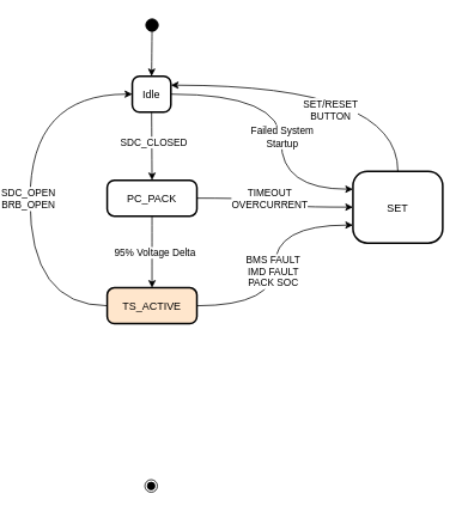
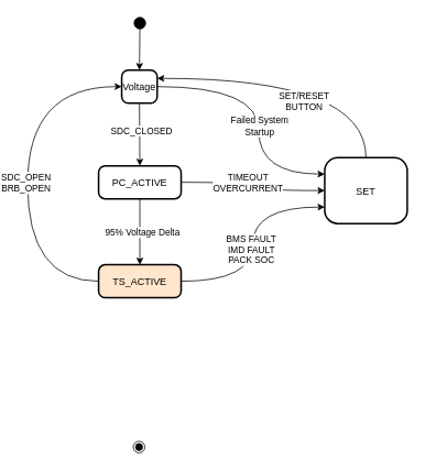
  <mxCell id="0" />
  <mxCell id="1" parent="0" />
  <mxCell id="2" value="" style="ellipse;fillColor=strokeColor;" parent="1" vertex="1"><mxGeometry x="149" y="20" width="14" height="14" as="geometry" /></mxCell>
  <mxCell id="3" style="edgeStyle=orthogonalEdgeStyle;shape=connector;curved=1;rounded=0;orthogonalLoop=1;jettySize=auto;html=1;exitX=1;exitY=0.5;exitDx=0;exitDy=0;entryX=0;entryY=0.25;entryDx=0;entryDy=0;strokeColor=default;align=center;verticalAlign=middle;fontFamily=Helvetica;fontSize=11;fontColor=default;labelBackgroundColor=default;endArrow=classic;" edge="1" parent="1" source="5" target="23"><mxGeometry relative="1" as="geometry"><Array as="points"><mxPoint x="300" y="104" /><mxPoint x="300" y="210" /></Array></mxGeometry></mxCell>
  <mxCell id="4" value="Failed System&lt;br&gt;Startup" style="edgeLabel;html=1;align=center;verticalAlign=middle;resizable=0;points=[];fontFamily=Helvetica;fontSize=11;fontColor=default;labelBackgroundColor=default;" vertex="1" connectable="0" parent="3"><mxGeometry x="0.103" relative="1" as="geometry"><mxPoint as="offset" /></mxGeometry></mxCell>
- <mxCell id="5" value="Idle" style="rounded=1;arcSize=20;strokeWidth=2" parent="1" vertex="1"><mxGeometry x="134" y="84" width="43" height="40" as="geometry" /></mxCell>
+ <mxCell id="5" value="Voltage" style="rounded=1;arcSize=20;strokeWidth=2" parent="1" vertex="1"><mxGeometry x="134" y="84" width="43" height="40" as="geometry" /></mxCell>
  <mxCell id="6" style="edgeStyle=orthogonalEdgeStyle;shape=connector;curved=1;rounded=0;orthogonalLoop=1;jettySize=auto;html=1;exitX=0.5;exitY=1;exitDx=0;exitDy=0;strokeColor=default;align=center;verticalAlign=middle;fontFamily=Helvetica;fontSize=11;fontColor=default;labelBackgroundColor=default;endArrow=classic;" edge="1" parent="1" source="10" target="16"><mxGeometry relative="1" as="geometry" /></mxCell>
  <mxCell id="7" value="95% Voltage Delta" style="edgeLabel;html=1;align=center;verticalAlign=middle;resizable=0;points=[];fontFamily=Helvetica;fontSize=11;fontColor=default;labelBackgroundColor=default;" vertex="1" connectable="0" parent="6"><mxGeometry x="-0.007" y="2" relative="1" as="geometry"><mxPoint as="offset" /></mxGeometry></mxCell>
  <mxCell id="8" style="edgeStyle=orthogonalEdgeStyle;shape=connector;curved=1;rounded=0;orthogonalLoop=1;jettySize=auto;html=1;exitX=1;exitY=0.5;exitDx=0;exitDy=0;entryX=0;entryY=0.5;entryDx=0;entryDy=0;strokeColor=default;align=center;verticalAlign=middle;fontFamily=Helvetica;fontSize=11;fontColor=default;labelBackgroundColor=default;endArrow=classic;" edge="1" parent="1" source="10" target="23"><mxGeometry relative="1" as="geometry" /></mxCell>
  <mxCell id="9" value="TIMEOUT&lt;br&gt;OVERCURRENT" style="edgeLabel;html=1;align=center;verticalAlign=middle;resizable=0;points=[];fontFamily=Helvetica;fontSize=11;fontColor=default;labelBackgroundColor=default;" vertex="1" connectable="0" parent="8"><mxGeometry x="-0.129" relative="1" as="geometry"><mxPoint as="offset" /></mxGeometry></mxCell>
- <mxCell id="10" value="PC_PACK" style="rounded=1;arcSize=20;strokeWidth=2" parent="1" vertex="1"><mxGeometry x="106" y="200" width="100" height="40" as="geometry" /></mxCell>
+ <mxCell id="10" value="PC_ACTIVE" style="rounded=1;arcSize=20;strokeWidth=2" parent="1" vertex="1"><mxGeometry x="106" y="200" width="100" height="40" as="geometry" /></mxCell>
  <mxCell id="11" style="edgeStyle=orthogonalEdgeStyle;rounded=0;orthogonalLoop=1;jettySize=auto;html=1;exitX=0;exitY=0.5;exitDx=0;exitDy=0;entryX=0;entryY=0.5;entryDx=0;entryDy=0;curved=1;" edge="1" parent="1" source="16" target="5"><mxGeometry relative="1" as="geometry"><Array as="points"><mxPoint x="20" y="340" /><mxPoint x="20" y="104" /></Array></mxGeometry></mxCell>
  <mxCell id="12" value="Text" style="edgeLabel;html=1;align=center;verticalAlign=middle;resizable=0;points=[];fontFamily=Helvetica;fontSize=11;fontColor=default;labelBackgroundColor=default;" vertex="1" connectable="0" parent="11"><mxGeometry x="-0.064" y="2" relative="1" as="geometry"><mxPoint as="offset" /></mxGeometry></mxCell>
  <mxCell id="13" value="SDC_OPEN&lt;br&gt;BRB_OPEN" style="edgeLabel;html=1;align=center;verticalAlign=middle;resizable=0;points=[];fontFamily=Helvetica;fontSize=11;fontColor=default;labelBackgroundColor=default;" vertex="1" connectable="0" parent="11"><mxGeometry x="-0.057" y="3" relative="1" as="geometry"><mxPoint as="offset" /></mxGeometry></mxCell>
  <mxCell id="14" style="edgeStyle=orthogonalEdgeStyle;shape=connector;curved=1;rounded=0;orthogonalLoop=1;jettySize=auto;html=1;exitX=1;exitY=0.5;exitDx=0;exitDy=0;entryX=0;entryY=0.75;entryDx=0;entryDy=0;strokeColor=default;align=center;verticalAlign=middle;fontFamily=Helvetica;fontSize=11;fontColor=default;labelBackgroundColor=default;endArrow=classic;" edge="1" parent="1" source="16" target="23"><mxGeometry relative="1" as="geometry" /></mxCell>
  <mxCell id="15" value="BMS FAULT&lt;br&gt;IMD FAULT&lt;br&gt;PACK SOC" style="edgeLabel;html=1;align=center;verticalAlign=middle;resizable=0;points=[];fontFamily=Helvetica;fontSize=11;fontColor=default;labelBackgroundColor=default;" vertex="1" connectable="0" parent="14"><mxGeometry x="-0.044" y="3" relative="1" as="geometry"><mxPoint as="offset" /></mxGeometry></mxCell>
  <mxCell id="16" value="TS_ACTIVE" style="rounded=1;arcSize=20;strokeWidth=2;fillColor=#ffe6cc;" parent="1" vertex="1"><mxGeometry x="106" y="320" width="100" height="40" as="geometry" /></mxCell>
  <mxCell id="17" value="" style="ellipse;shape=endState;fillColor=strokeColor;" parent="1" vertex="1"><mxGeometry x="148" y="534" width="14" height="14" as="geometry" /></mxCell>
  <mxCell id="18" value="" style="curved=1;startArrow=none;;exitX=0.46;exitY=1;entryX=0.5;entryY=0;" parent="1" source="2" target="5" edge="1"><mxGeometry relative="1" as="geometry"><Array as="points" /></mxGeometry></mxCell>
  <mxCell id="19" value="" style="curved=1;startArrow=none;;exitX=0.5;exitY=1;entryX=0.5;entryY=0;" parent="1" source="5" target="10" edge="1"><mxGeometry relative="1" as="geometry"><Array as="points" /></mxGeometry></mxCell>
  <mxCell id="20" value="SDC_CLOSED" style="edgeLabel;html=1;align=center;verticalAlign=middle;resizable=0;points=[];fontFamily=Helvetica;fontSize=11;fontColor=default;labelBackgroundColor=default;" vertex="1" connectable="0" parent="19"><mxGeometry x="-0.105" y="2" relative="1" as="geometry"><mxPoint as="offset" /></mxGeometry></mxCell>
  <mxCell id="21" style="edgeStyle=orthogonalEdgeStyle;shape=connector;curved=1;rounded=0;orthogonalLoop=1;jettySize=auto;html=1;exitX=0.5;exitY=0;exitDx=0;exitDy=0;entryX=1;entryY=0.25;entryDx=0;entryDy=0;strokeColor=default;align=center;verticalAlign=middle;fontFamily=Helvetica;fontSize=11;fontColor=default;labelBackgroundColor=default;endArrow=classic;" edge="1" parent="1" source="23" target="5"><mxGeometry relative="1" as="geometry" /></mxCell>
  <mxCell id="22" value="SET/RESET&lt;br&gt;&lt;div&gt;BUTTON&lt;/div&gt;" style="edgeLabel;html=1;align=center;verticalAlign=middle;resizable=0;points=[];fontFamily=Helvetica;fontSize=11;fontColor=default;labelBackgroundColor=default;" vertex="1" connectable="0" parent="21"><mxGeometry x="-0.015" y="27" relative="1" as="geometry"><mxPoint as="offset" /></mxGeometry></mxCell>
  <mxCell id="23" value="SET" style="rounded=1;arcSize=20;strokeWidth=2" vertex="1" parent="1"><mxGeometry x="380" y="190" width="100" height="80" as="geometry" /></mxCell>
